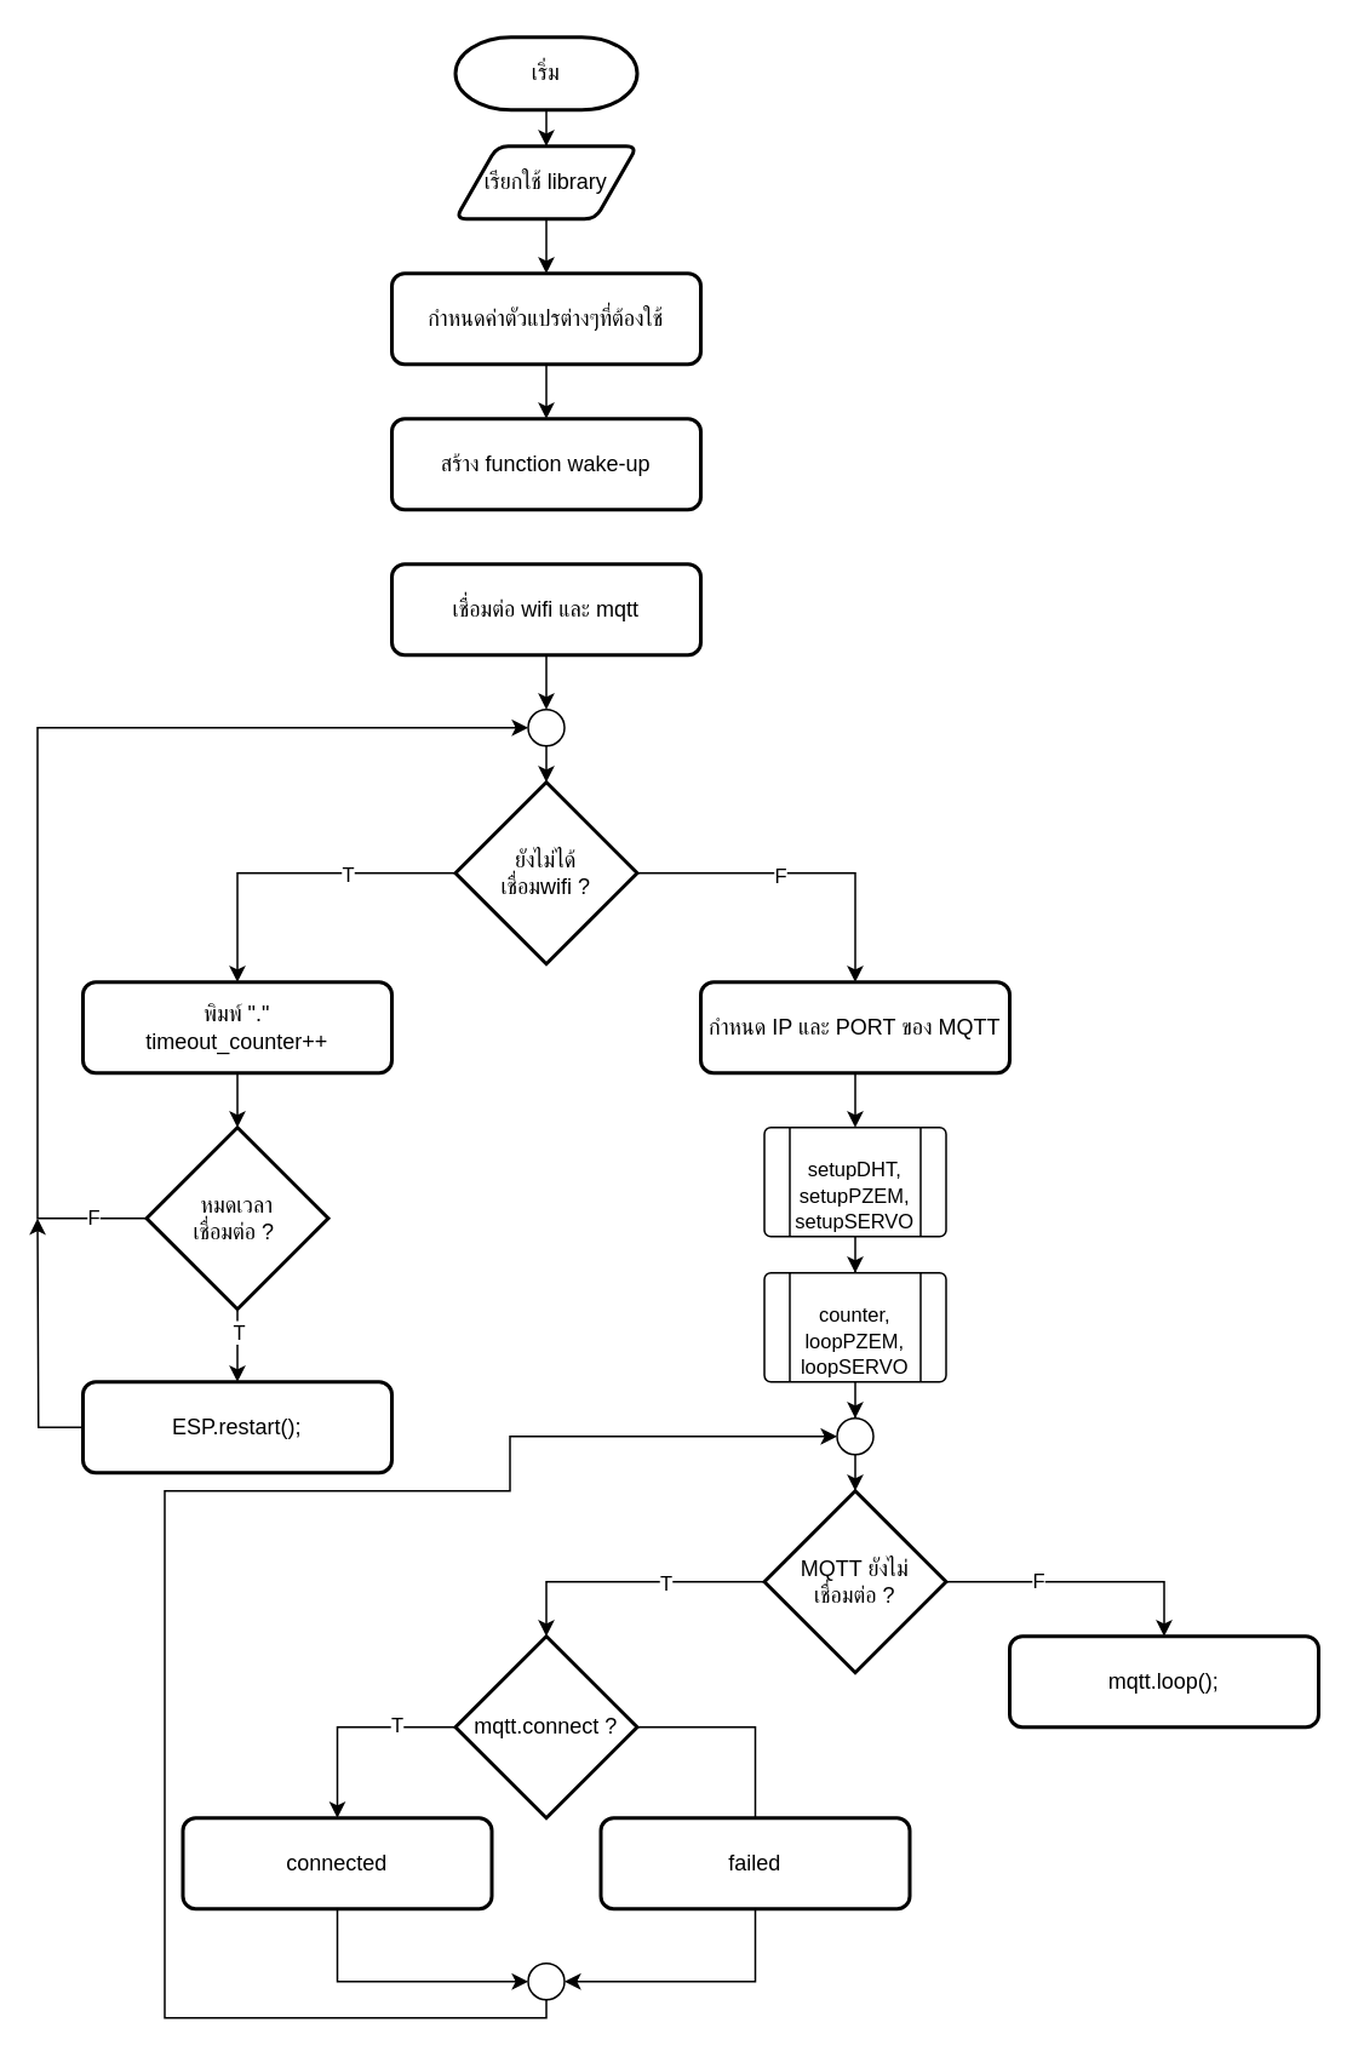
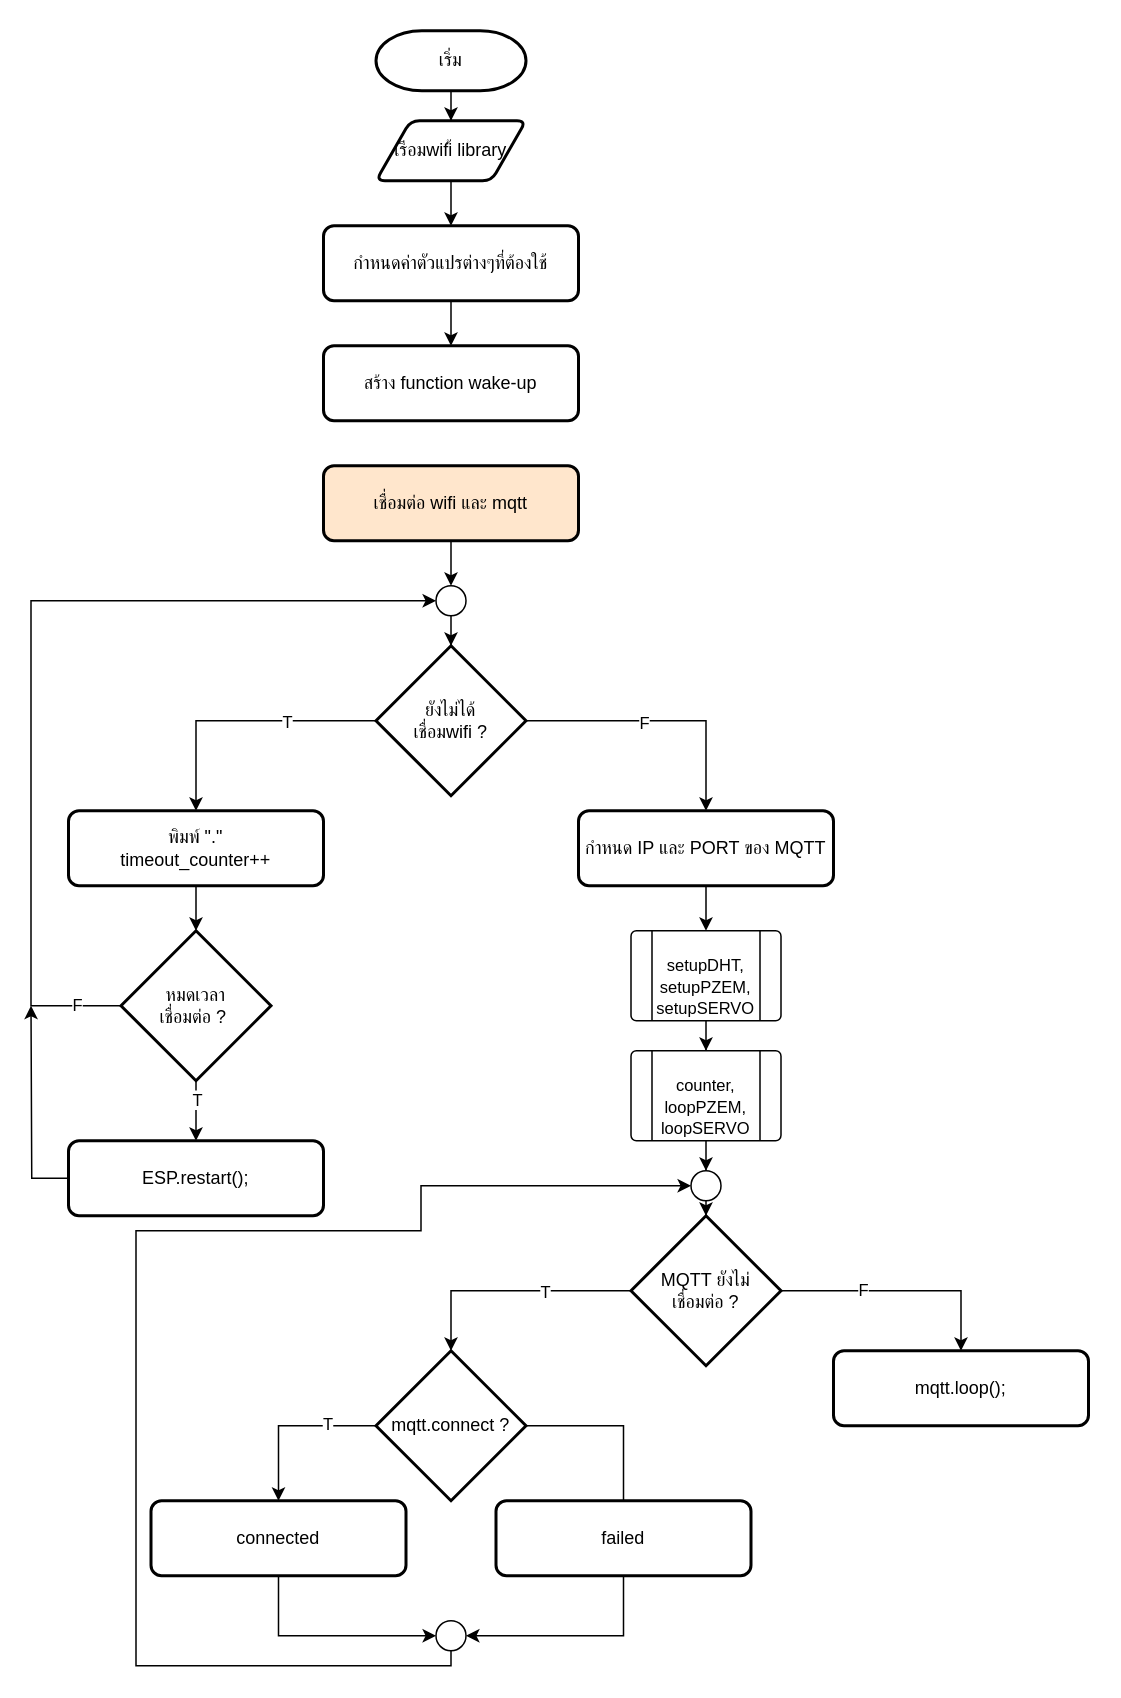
  <mxCell id="0" />
  <mxCell id="1" parent="0" />
  <mxCell id="2" value="" style="edgeStyle=orthogonalEdgeStyle;rounded=0;orthogonalLoop=1;jettySize=auto;html=1;" edge="1" parent="1" source="3" target="5"><mxGeometry relative="1" as="geometry" /></mxCell>
  <mxCell id="3" value="เริ่ม" style="strokeWidth=2;html=1;shape=mxgraph.flowchart.terminator;whiteSpace=wrap;" vertex="1" parent="1"><mxGeometry x="250" y="20" width="100" height="40" as="geometry" /></mxCell>
  <mxCell id="4" value="" style="edgeStyle=orthogonalEdgeStyle;rounded=0;orthogonalLoop=1;jettySize=auto;html=1;" edge="1" parent="1" source="5" target="7"><mxGeometry relative="1" as="geometry" /></mxCell>
- <mxCell id="5" value="เรียกใช้&amp;nbsp;library" style="shape=parallelogram;html=1;strokeWidth=2;perimeter=parallelogramPerimeter;whiteSpace=wrap;rounded=1;arcSize=12;size=0.23;" vertex="1" parent="1"><mxGeometry x="250" y="80" width="100" height="40" as="geometry" /></mxCell>
+ <mxCell id="5" value="เรีอมwifi้&amp;nbsp;library" style="shape=parallelogram;html=1;strokeWidth=2;perimeter=parallelogramPerimeter;whiteSpace=wrap;rounded=1;arcSize=12;size=0.23;" vertex="1" parent="1"><mxGeometry x="250" y="80" width="100" height="40" as="geometry" /></mxCell>
  <mxCell id="6" value="" style="edgeStyle=orthogonalEdgeStyle;rounded=0;orthogonalLoop=1;jettySize=auto;html=1;" edge="1" parent="1" source="7" target="8"><mxGeometry relative="1" as="geometry" /></mxCell>
  <mxCell id="7" value="กำหนดค่าตัวแปรต่างๆที่ต้องใช้" style="rounded=1;whiteSpace=wrap;html=1;absoluteArcSize=1;arcSize=14;strokeWidth=2;" vertex="1" parent="1"><mxGeometry x="215" y="150" width="170" height="50" as="geometry" /></mxCell>
  <mxCell id="8" value="สร้าง function wake-up" style="rounded=1;whiteSpace=wrap;html=1;absoluteArcSize=1;arcSize=14;strokeWidth=2;" vertex="1" parent="1"><mxGeometry x="215" y="230" width="170" height="50" as="geometry" /></mxCell>
  <mxCell id="9" value="" style="edgeStyle=orthogonalEdgeStyle;rounded=0;orthogonalLoop=1;jettySize=auto;html=1;" edge="1" parent="1" source="10" target="26"><mxGeometry relative="1" as="geometry" /></mxCell>
- <mxCell id="10" value="เชื่อมต่อ wifi และ mqtt" style="rounded=1;whiteSpace=wrap;html=1;absoluteArcSize=1;arcSize=14;strokeWidth=2;" vertex="1" parent="1"><mxGeometry x="215" y="310" width="170" height="50" as="geometry" /></mxCell>
+ <mxCell id="10" value="เชื่อมต่อ wifi และ mqtt" style="rounded=1;whiteSpace=wrap;html=1;absoluteArcSize=1;arcSize=14;strokeWidth=2;fillColor=#ffe6cc;" vertex="1" parent="1"><mxGeometry x="215" y="310" width="170" height="50" as="geometry" /></mxCell>
  <mxCell id="11" style="edgeStyle=orthogonalEdgeStyle;rounded=0;orthogonalLoop=1;jettySize=auto;html=1;exitX=0;exitY=0.5;exitDx=0;exitDy=0;exitPerimeter=0;entryX=0.5;entryY=0;entryDx=0;entryDy=0;" edge="1" parent="1" source="15" target="17"><mxGeometry relative="1" as="geometry" /></mxCell>
  <mxCell id="12" value="T" style="edgeLabel;html=1;align=center;verticalAlign=middle;resizable=0;points=[];" vertex="1" connectable="0" parent="11"><mxGeometry x="-0.601" y="1" relative="1" as="geometry"><mxPoint x="-24" y="-1" as="offset" /></mxGeometry></mxCell>
  <mxCell id="13" style="edgeStyle=orthogonalEdgeStyle;rounded=0;orthogonalLoop=1;jettySize=auto;html=1;entryX=0.5;entryY=0;entryDx=0;entryDy=0;" edge="1" parent="1" source="15" target="28"><mxGeometry relative="1" as="geometry" /></mxCell>
  <mxCell id="14" value="F" style="edgeLabel;html=1;align=center;verticalAlign=middle;resizable=0;points=[];" vertex="1" connectable="0" parent="13"><mxGeometry x="-0.136" y="-1" relative="1" as="geometry"><mxPoint as="offset" /></mxGeometry></mxCell>
  <mxCell id="15" value="ยังไม่ได้&lt;br&gt;เชื่อมwifi ?" style="strokeWidth=2;html=1;shape=mxgraph.flowchart.decision;whiteSpace=wrap;" vertex="1" parent="1"><mxGeometry x="250" y="430" width="100" height="100" as="geometry" /></mxCell>
  <mxCell id="16" value="" style="edgeStyle=orthogonalEdgeStyle;rounded=0;orthogonalLoop=1;jettySize=auto;html=1;" edge="1" parent="1" source="17" target="22"><mxGeometry relative="1" as="geometry" /></mxCell>
  <mxCell id="17" value="พิมพ์ &quot;.&quot;&lt;br&gt;timeout_counter++" style="rounded=1;whiteSpace=wrap;html=1;absoluteArcSize=1;arcSize=14;strokeWidth=2;" vertex="1" parent="1"><mxGeometry x="45" y="540" width="170" height="50" as="geometry" /></mxCell>
  <mxCell id="18" value="" style="edgeStyle=orthogonalEdgeStyle;rounded=0;orthogonalLoop=1;jettySize=auto;html=1;" edge="1" parent="1" source="22" target="24"><mxGeometry relative="1" as="geometry" /></mxCell>
  <mxCell id="19" value="T" style="edgeLabel;html=1;align=center;verticalAlign=middle;resizable=0;points=[];" vertex="1" connectable="0" parent="18"><mxGeometry x="-0.393" y="1" relative="1" as="geometry"><mxPoint x="-1" as="offset" /></mxGeometry></mxCell>
  <mxCell id="20" style="edgeStyle=orthogonalEdgeStyle;rounded=0;orthogonalLoop=1;jettySize=auto;html=1;entryX=0;entryY=0.5;entryDx=0;entryDy=0;entryPerimeter=0;exitX=0;exitY=0.5;exitDx=0;exitDy=0;exitPerimeter=0;" edge="1" parent="1" source="22" target="26"><mxGeometry relative="1" as="geometry"><mxPoint x="220" y="520" as="targetPoint" /><mxPoint x="100" y="855" as="sourcePoint" /><Array as="points"><mxPoint x="20" y="670" /><mxPoint x="20" y="400" /></Array></mxGeometry></mxCell>
  <mxCell id="21" value="F" style="edgeLabel;html=1;align=center;verticalAlign=middle;resizable=0;points=[];" vertex="1" connectable="0" parent="20"><mxGeometry x="-0.899" y="-1" relative="1" as="geometry"><mxPoint as="offset" /></mxGeometry></mxCell>
  <mxCell id="22" value="หมดเวลา&lt;br&gt;เชื่อมต่อ ?&amp;nbsp;" style="strokeWidth=2;html=1;shape=mxgraph.flowchart.decision;whiteSpace=wrap;" vertex="1" parent="1"><mxGeometry x="80" y="620" width="100" height="100" as="geometry" /></mxCell>
  <mxCell id="23" style="edgeStyle=orthogonalEdgeStyle;rounded=0;orthogonalLoop=1;jettySize=auto;html=1;" edge="1" parent="1" source="24"><mxGeometry relative="1" as="geometry"><mxPoint x="20" y="670" as="targetPoint" /></mxGeometry></mxCell>
  <mxCell id="24" value="ESP.restart();" style="rounded=1;whiteSpace=wrap;html=1;absoluteArcSize=1;arcSize=14;strokeWidth=2;" vertex="1" parent="1"><mxGeometry x="45" y="760" width="170" height="50" as="geometry" /></mxCell>
  <mxCell id="25" value="" style="edgeStyle=orthogonalEdgeStyle;rounded=0;orthogonalLoop=1;jettySize=auto;html=1;" edge="1" parent="1" source="26" target="15"><mxGeometry relative="1" as="geometry" /></mxCell>
  <mxCell id="26" value="" style="verticalLabelPosition=bottom;verticalAlign=top;html=1;shape=mxgraph.flowchart.on-page_reference;" vertex="1" parent="1"><mxGeometry x="290" y="390" width="20" height="20" as="geometry" /></mxCell>
  <mxCell id="27" value="" style="edgeStyle=orthogonalEdgeStyle;rounded=0;orthogonalLoop=1;jettySize=auto;html=1;" edge="1" parent="1" source="28" target="31"><mxGeometry relative="1" as="geometry" /></mxCell>
  <mxCell id="28" value="กำหนด IP และ PORT ของ MQTT" style="rounded=1;whiteSpace=wrap;html=1;absoluteArcSize=1;arcSize=14;strokeWidth=2;" vertex="1" parent="1"><mxGeometry x="385" y="540" width="170" height="50" as="geometry" /></mxCell>
  <mxCell id="29" value="" style="edgeStyle=orthogonalEdgeStyle;rounded=0;orthogonalLoop=1;jettySize=auto;html=1;" edge="1" parent="1" source="30" target="34"><mxGeometry relative="1" as="geometry" /></mxCell>
  <mxCell id="30" value="" style="verticalLabelPosition=bottom;verticalAlign=top;html=1;shape=process;whiteSpace=wrap;rounded=1;size=0.14;arcSize=6;" vertex="1" parent="1"><mxGeometry x="420" y="620" width="100" height="60" as="geometry" /></mxCell>
  <mxCell id="31" value="&lt;font style=&quot;font-size: 11px;&quot;&gt;&lt;br style=&quot;border-color: var(--border-color);&quot;&gt;&lt;span style=&quot;border-color: var(--border-color);&quot;&gt;setupDHT,&lt;/span&gt;&lt;br style=&quot;border-color: var(--border-color);&quot;&gt;&lt;span style=&quot;border-color: var(--border-color);&quot;&gt;setupPZEM,&lt;/span&gt;&lt;br style=&quot;border-color: var(--border-color);&quot;&gt;&lt;span style=&quot;border-color: var(--border-color);&quot;&gt;setupSERVO&lt;/span&gt;&lt;/font&gt;" style="text;strokeColor=none;align=center;fillColor=none;html=1;verticalAlign=middle;whiteSpace=wrap;rounded=0;" vertex="1" parent="1"><mxGeometry x="435" y="620" width="70" height="60" as="geometry" /></mxCell>
  <mxCell id="32" value="" style="verticalLabelPosition=bottom;verticalAlign=top;html=1;shape=process;whiteSpace=wrap;rounded=1;size=0.14;arcSize=6;" vertex="1" parent="1"><mxGeometry x="420" y="700" width="100" height="60" as="geometry" /></mxCell>
  <mxCell id="33" value="" style="edgeStyle=orthogonalEdgeStyle;rounded=0;orthogonalLoop=1;jettySize=auto;html=1;" edge="1" parent="1" source="51" target="37"><mxGeometry relative="1" as="geometry" /></mxCell>
  <mxCell id="34" value="&lt;font style=&quot;font-size: 11px;&quot;&gt;&lt;br style=&quot;border-color: var(--border-color);&quot;&gt;&lt;span style=&quot;border-color: var(--border-color);&quot;&gt;counter,&lt;/span&gt;&lt;br style=&quot;border-color: var(--border-color);&quot;&gt;&lt;span style=&quot;border-color: var(--border-color);&quot;&gt;loopPZEM,&lt;/span&gt;&lt;br style=&quot;border-color: var(--border-color);&quot;&gt;&lt;span style=&quot;border-color: var(--border-color);&quot;&gt;loopSERVO&lt;/span&gt;&lt;/font&gt;" style="text;strokeColor=none;align=center;fillColor=none;html=1;verticalAlign=middle;whiteSpace=wrap;rounded=0;" vertex="1" parent="1"><mxGeometry x="435" y="700" width="70" height="60" as="geometry" /></mxCell>
  <mxCell id="35" style="edgeStyle=orthogonalEdgeStyle;rounded=0;orthogonalLoop=1;jettySize=auto;html=1;exitX=1;exitY=0.5;exitDx=0;exitDy=0;exitPerimeter=0;entryX=0.5;entryY=0;entryDx=0;entryDy=0;" edge="1" parent="1" source="37" target="38"><mxGeometry relative="1" as="geometry" /></mxCell>
  <mxCell id="36" value="F" style="edgeLabel;html=1;align=center;verticalAlign=middle;resizable=0;points=[];" vertex="1" connectable="0" parent="35"><mxGeometry x="-0.327" y="1" relative="1" as="geometry"><mxPoint as="offset" /></mxGeometry></mxCell>
- <mxCell id="37" value="MQTT ยังไม่&lt;br&gt;เชื่อมต่อ ?" style="strokeWidth=2;html=1;shape=mxgraph.flowchart.decision;whiteSpace=wrap;" vertex="1" parent="1"><mxGeometry x="420" y="820" width="100" height="100" as="geometry" /></mxCell>
+ <mxCell id="37" value="MQTT ยังไม่&lt;br&gt;เชื่อมต่อ ?" style="strokeWidth=2;html=1;shape=mxgraph.flowchart.decision;whiteSpace=wrap;" vertex="1" parent="1"><mxGeometry x="420" y="810" width="100" height="100" as="geometry" /></mxCell>
  <mxCell id="38" value="mqtt.loop();" style="rounded=1;whiteSpace=wrap;html=1;absoluteArcSize=1;arcSize=14;strokeWidth=2;" vertex="1" parent="1"><mxGeometry x="555" y="900" width="170" height="50" as="geometry" /></mxCell>
  <mxCell id="39" style="edgeStyle=orthogonalEdgeStyle;rounded=0;orthogonalLoop=1;jettySize=auto;html=1;entryX=0.5;entryY=0;entryDx=0;entryDy=0;" edge="1" parent="1" source="42" target="45"><mxGeometry relative="1" as="geometry"><mxPoint x="180" y="950" as="targetPoint" /><Array as="points"><mxPoint x="185" y="950" /></Array></mxGeometry></mxCell>
  <mxCell id="40" value="T" style="edgeLabel;html=1;align=center;verticalAlign=middle;resizable=0;points=[];" vertex="1" connectable="0" parent="39"><mxGeometry x="-0.418" y="-2" relative="1" as="geometry"><mxPoint as="offset" /></mxGeometry></mxCell>
  <mxCell id="41" style="edgeStyle=orthogonalEdgeStyle;rounded=0;orthogonalLoop=1;jettySize=auto;html=1;entryX=0.5;entryY=0;entryDx=0;entryDy=0;endArrow=none;" edge="1" parent="1" source="42" target="46"><mxGeometry relative="1" as="geometry"><Array as="points"><mxPoint x="415" y="950" /></Array></mxGeometry></mxCell>
  <mxCell id="42" value="mqtt.connect ?" style="strokeWidth=2;html=1;shape=mxgraph.flowchart.decision;whiteSpace=wrap;" vertex="1" parent="1"><mxGeometry x="250" y="900" width="100" height="100" as="geometry" /></mxCell>
  <mxCell id="43" style="edgeStyle=orthogonalEdgeStyle;rounded=0;orthogonalLoop=1;jettySize=auto;html=1;entryX=0.5;entryY=0;entryDx=0;entryDy=0;entryPerimeter=0;" edge="1" parent="1" source="37" target="42"><mxGeometry relative="1" as="geometry" /></mxCell>
  <mxCell id="44" value="T" style="edgeLabel;html=1;align=center;verticalAlign=middle;resizable=0;points=[];" vertex="1" connectable="0" parent="43"><mxGeometry x="-0.273" relative="1" as="geometry"><mxPoint as="offset" /></mxGeometry></mxCell>
  <mxCell id="45" value="connected" style="rounded=1;whiteSpace=wrap;html=1;absoluteArcSize=1;arcSize=14;strokeWidth=2;" vertex="1" parent="1"><mxGeometry x="100" y="1000" width="170" height="50" as="geometry" /></mxCell>
  <mxCell id="46" value="failed" style="rounded=1;whiteSpace=wrap;html=1;absoluteArcSize=1;arcSize=14;strokeWidth=2;" vertex="1" parent="1"><mxGeometry x="330" y="1000" width="170" height="50" as="geometry" /></mxCell>
  <mxCell id="47" style="edgeStyle=orthogonalEdgeStyle;rounded=0;orthogonalLoop=1;jettySize=auto;html=1;entryX=0;entryY=0.5;entryDx=0;entryDy=0;entryPerimeter=0;" edge="1" parent="1" source="48" target="51"><mxGeometry relative="1" as="geometry"><mxPoint x="80" y="819.31" as="targetPoint" /><Array as="points"><mxPoint x="300" y="1110" /><mxPoint x="90" y="1110" /><mxPoint x="90" y="820" /><mxPoint x="280" y="820" /><mxPoint x="280" y="790" /></Array></mxGeometry></mxCell>
  <mxCell id="48" value="" style="verticalLabelPosition=bottom;verticalAlign=top;html=1;shape=mxgraph.flowchart.on-page_reference;" vertex="1" parent="1"><mxGeometry x="290" y="1080" width="20" height="20" as="geometry" /></mxCell>
  <mxCell id="49" style="edgeStyle=orthogonalEdgeStyle;rounded=0;orthogonalLoop=1;jettySize=auto;html=1;entryX=0;entryY=0.5;entryDx=0;entryDy=0;entryPerimeter=0;" edge="1" parent="1" source="45" target="48"><mxGeometry relative="1" as="geometry"><Array as="points"><mxPoint x="185" y="1090" /></Array></mxGeometry></mxCell>
  <mxCell id="50" value="" style="edgeStyle=orthogonalEdgeStyle;rounded=0;orthogonalLoop=1;jettySize=auto;html=1;" edge="1" parent="1" source="34" target="51"><mxGeometry relative="1" as="geometry"><mxPoint x="470" y="770" as="sourcePoint" /><mxPoint x="470" y="820" as="targetPoint" /></mxGeometry></mxCell>
  <mxCell id="51" value="" style="verticalLabelPosition=bottom;verticalAlign=top;html=1;shape=mxgraph.flowchart.on-page_reference;" vertex="1" parent="1"><mxGeometry x="460" y="780" width="20" height="20" as="geometry" /></mxCell>
  <mxCell id="52" style="edgeStyle=orthogonalEdgeStyle;rounded=0;orthogonalLoop=1;jettySize=auto;html=1;entryX=1;entryY=0.5;entryDx=0;entryDy=0;entryPerimeter=0;" edge="1" parent="1" source="46" target="48"><mxGeometry relative="1" as="geometry"><Array as="points"><mxPoint x="415" y="1090" /></Array></mxGeometry></mxCell>
